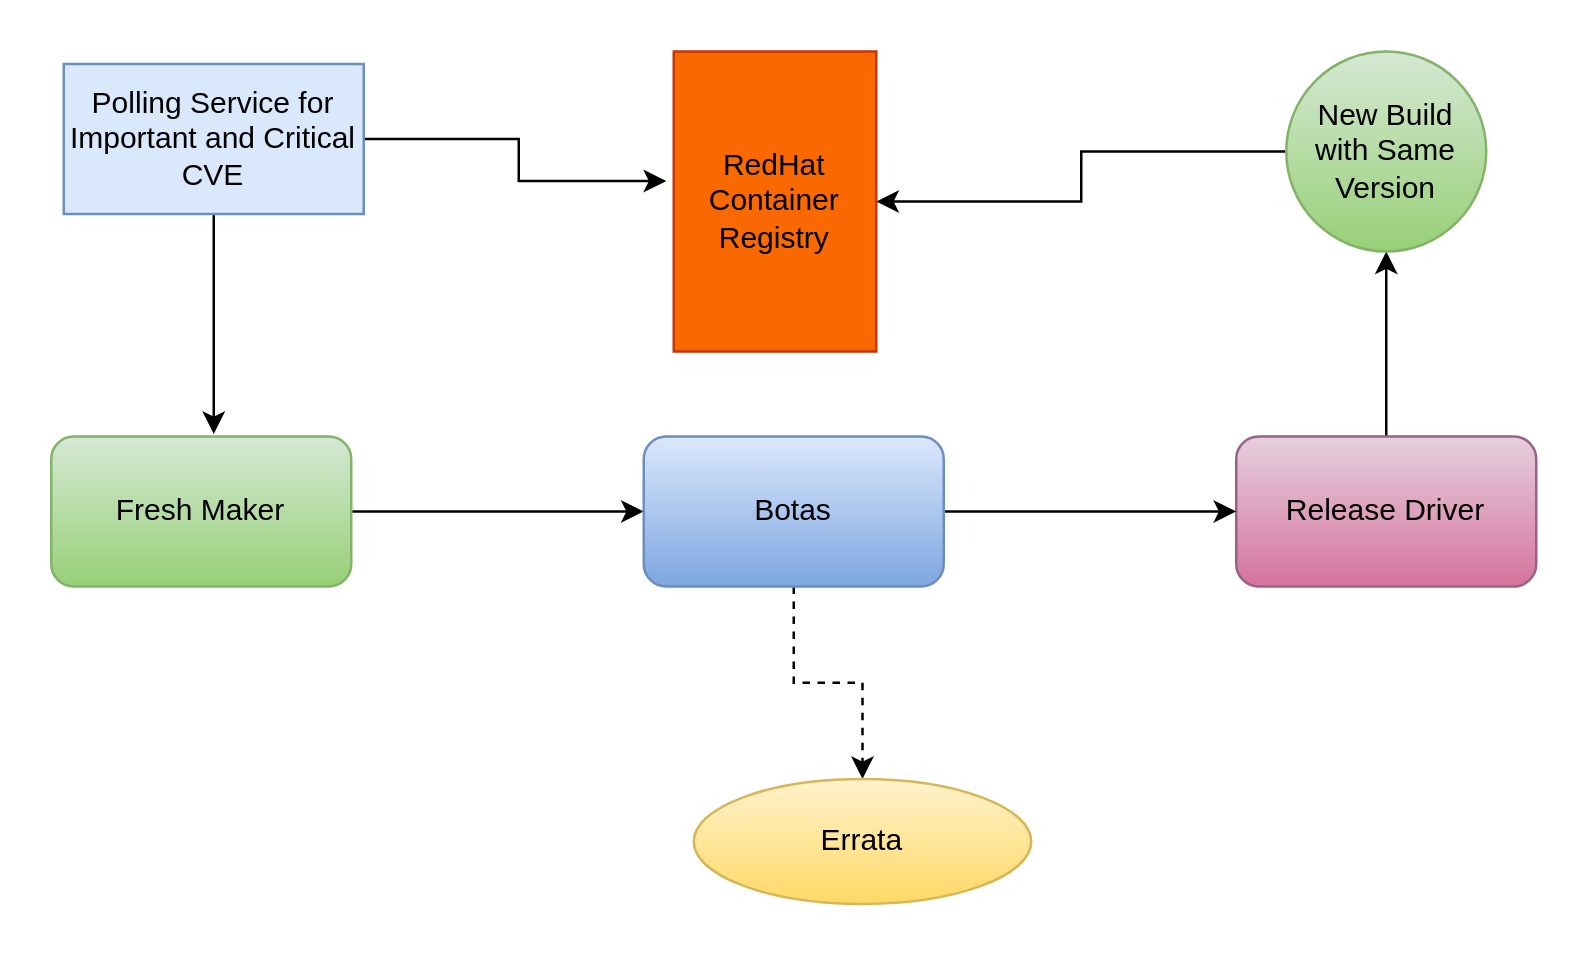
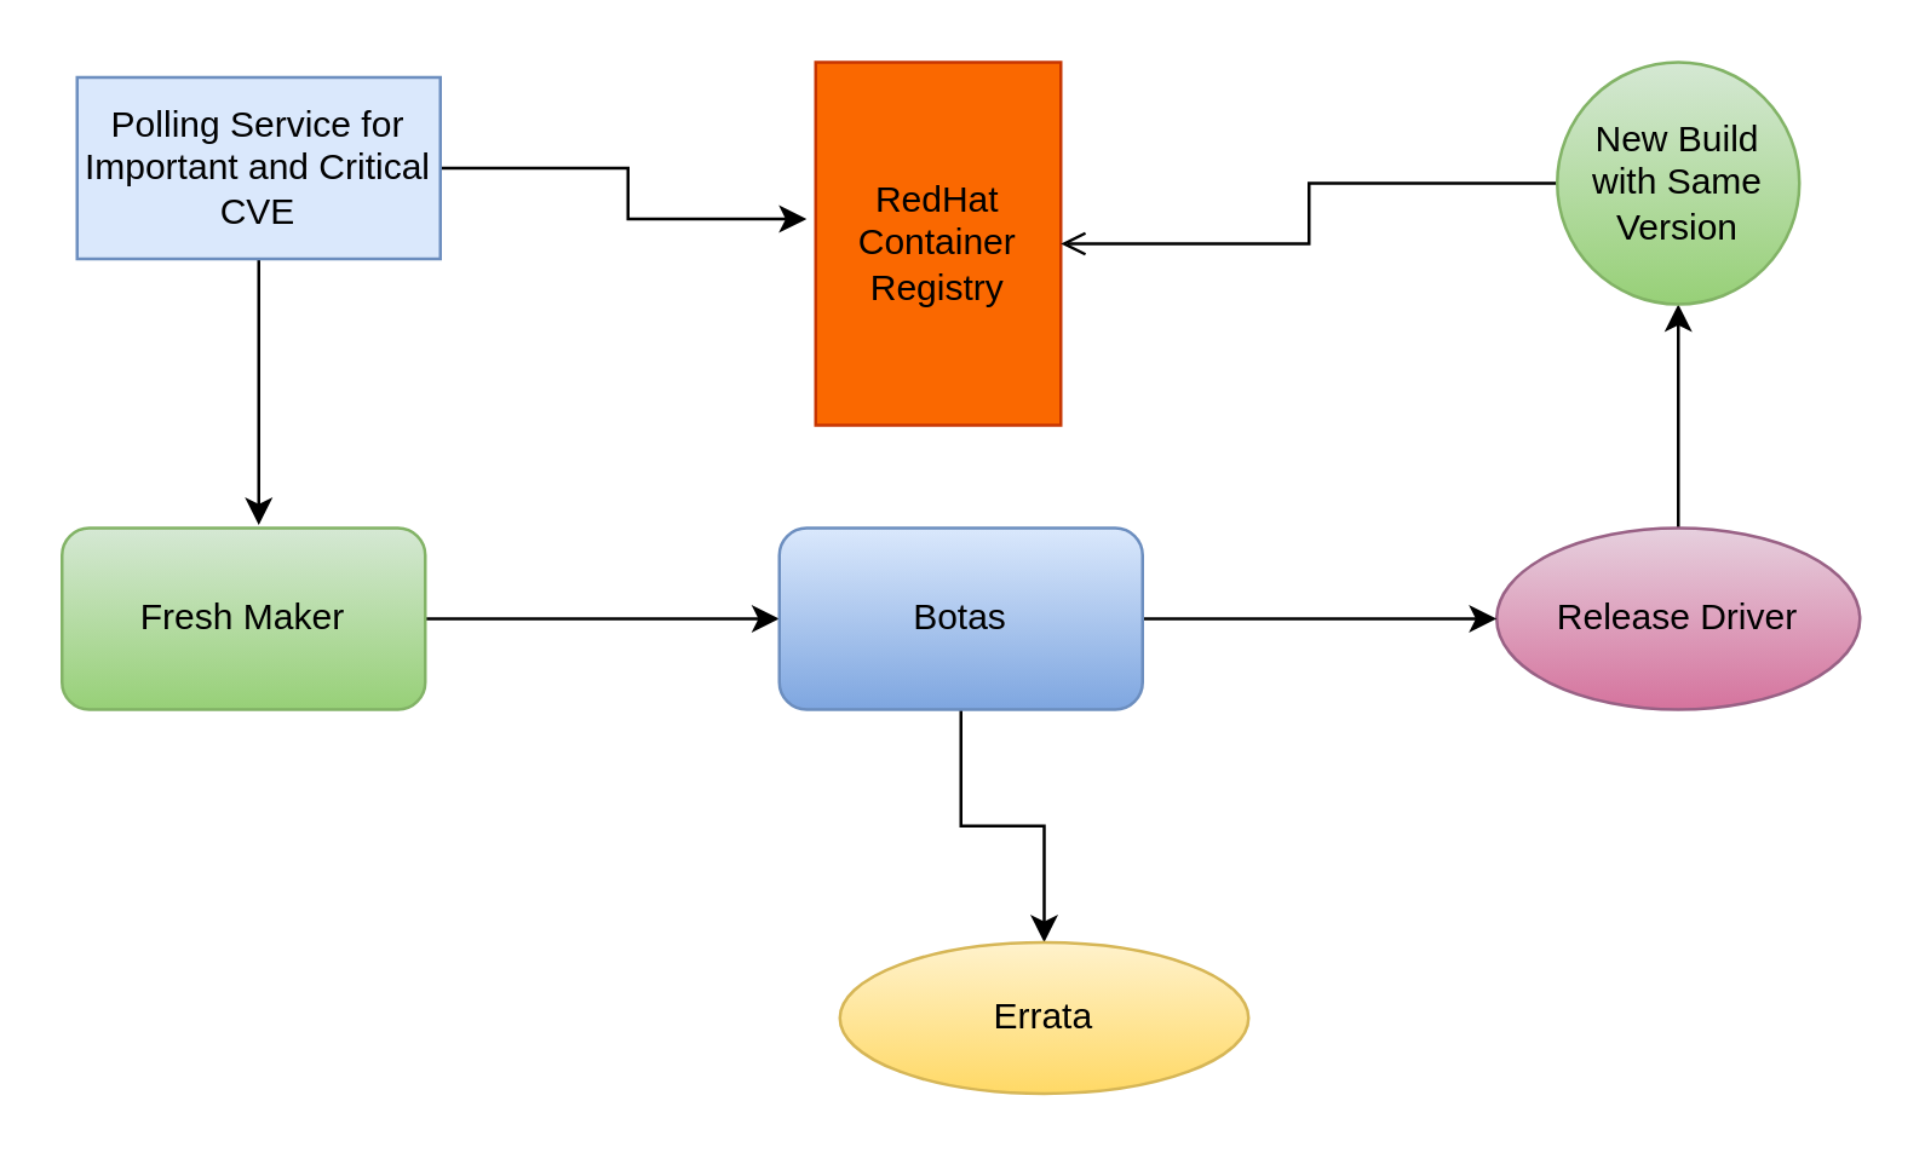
  <mxCell id="0" />
  <mxCell id="1" parent="0" />
  <mxCell id="2" style="edgeStyle=orthogonalEdgeStyle;rounded=0;orthogonalLoop=1;jettySize=auto;html=1;entryX=0;entryY=0.5;entryDx=0;entryDy=0;" edge="1" parent="1" source="3" target="8"><mxGeometry relative="1" as="geometry" /></mxCell>
  <mxCell id="3" value="Fresh Maker" style="rounded=1;whiteSpace=wrap;html=1;fillColor=#d5e8d4;gradientColor=#97d077;strokeColor=#82b366;" vertex="1" parent="1"><mxGeometry x="20" y="174" width="120" height="60" as="geometry" /></mxCell>
  <mxCell id="4" value="" style="edgeStyle=orthogonalEdgeStyle;rounded=0;orthogonalLoop=1;jettySize=auto;html=1;" edge="1" parent="1" source="5" target="12"><mxGeometry relative="1" as="geometry" /></mxCell>
- <mxCell id="5" value="Release Driver" style="rounded=1;whiteSpace=wrap;html=1;fillColor=#e6d0de;gradientColor=#d5739d;strokeColor=#996185;" vertex="1" parent="1"><mxGeometry x="494" y="174" width="120" height="60" as="geometry" /></mxCell>
- <mxCell id="6" value="" style="edgeStyle=orthogonalEdgeStyle;rounded=0;orthogonalLoop=1;jettySize=auto;html=1;dashed=1;" edge="1" parent="1" source="8" target="10"><mxGeometry relative="1" as="geometry" /></mxCell>
+ <mxCell id="5" value="Release Driver" style="ellipse;whiteSpace=wrap;html=1;fillColor=#e6d0de;gradientColor=#d5739d;strokeColor=#996185;" vertex="1" parent="1"><mxGeometry x="494" y="174" width="120" height="60" as="geometry" /></mxCell>
+ <mxCell id="6" value="" style="edgeStyle=orthogonalEdgeStyle;rounded=0;orthogonalLoop=1;jettySize=auto;html=1;" edge="1" parent="1" source="8" target="10"><mxGeometry relative="1" as="geometry" /></mxCell>
  <mxCell id="7" value="" style="edgeStyle=orthogonalEdgeStyle;rounded=0;orthogonalLoop=1;jettySize=auto;html=1;" edge="1" parent="1" source="8" target="5"><mxGeometry relative="1" as="geometry" /></mxCell>
  <mxCell id="8" value="Botas" style="rounded=1;whiteSpace=wrap;html=1;fillColor=#dae8fc;gradientColor=#7ea6e0;strokeColor=#6c8ebf;" vertex="1" parent="1"><mxGeometry x="257" y="174" width="120" height="60" as="geometry" /></mxCell>
  <mxCell id="9" value="RedHat Container Registry" style="whiteSpace=wrap;html=1;aspect=fixed;fillColor=#fa6800;fontColor=#000000;strokeColor=#C73500;" vertex="1" parent="1"><mxGeometry x="269" y="20" width="81" height="120" as="geometry" /></mxCell>
  <mxCell id="10" value="Errata" style="ellipse;whiteSpace=wrap;html=1;aspect=fixed;fillColor=#fff2cc;gradientColor=#ffd966;strokeColor=#d6b656;" vertex="1" parent="1"><mxGeometry x="277" y="311" width="135" height="50" as="geometry" /></mxCell>
- <mxCell id="11" style="edgeStyle=orthogonalEdgeStyle;rounded=0;orthogonalLoop=1;jettySize=auto;html=1;entryX=1;entryY=0.5;entryDx=0;entryDy=0;" edge="1" parent="1" source="12" target="9"><mxGeometry relative="1" as="geometry" /></mxCell>
+ <mxCell id="11" style="edgeStyle=orthogonalEdgeStyle;rounded=0;orthogonalLoop=1;jettySize=auto;html=1;entryX=1;entryY=0.5;entryDx=0;entryDy=0;endArrow=open;" edge="1" parent="1" source="12" target="9"><mxGeometry relative="1" as="geometry" /></mxCell>
  <mxCell id="12" value="New Build with Same Version" style="ellipse;whiteSpace=wrap;html=1;aspect=fixed;fillColor=#d5e8d4;gradientColor=#97d077;strokeColor=#82b366;" vertex="1" parent="1"><mxGeometry x="514" y="20" width="80" height="80" as="geometry" /></mxCell>
  <mxCell id="13" style="edgeStyle=orthogonalEdgeStyle;rounded=0;orthogonalLoop=1;jettySize=auto;html=1;entryX=-0.037;entryY=0.432;entryDx=0;entryDy=0;entryPerimeter=0;" edge="1" parent="1" source="15" target="9"><mxGeometry relative="1" as="geometry" /></mxCell>
  <mxCell id="14" style="edgeStyle=orthogonalEdgeStyle;rounded=0;orthogonalLoop=1;jettySize=auto;html=1;" edge="1" parent="1" source="15"><mxGeometry relative="1" as="geometry"><mxPoint x="85" y="173" as="targetPoint" /></mxGeometry></mxCell>
  <mxCell id="15" value="Polling Service for Important and Critical CVE" style="whiteSpace=wrap;html=1;fillColor=#dae8fc;strokeColor=#6c8ebf;rounded=0;" vertex="1" parent="1"><mxGeometry x="25" y="25" width="120" height="60" as="geometry" /></mxCell>
